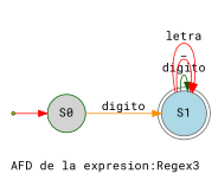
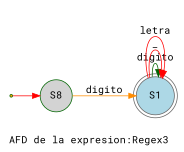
  digraph {
    label="AFD de la expresion:Regex3 "
    rankdir=LR
    fontname="Roboto Mono"
    node [style=filled color=darkgreen fontname="Roboto Mono"]
    edge [color=red fontname="Roboto Mono"]
    qi [shape=point fillcolor=orange]
-   S0 [shape=circle fillcolor=lightgrey]
+   S0 [shape=circle fillcolor=lightgrey label=S8]
    S1 [fillcolor=lightblue shape=doublecircle color=gray40]
    qi -> S0
    S0 -> S1 [label=digito color=darkorange]
    S1 -> S1 [label=digito color=darkgreen]
    S1 -> S1 [label=_]
    S1 -> S1 [label=letra]
  }
